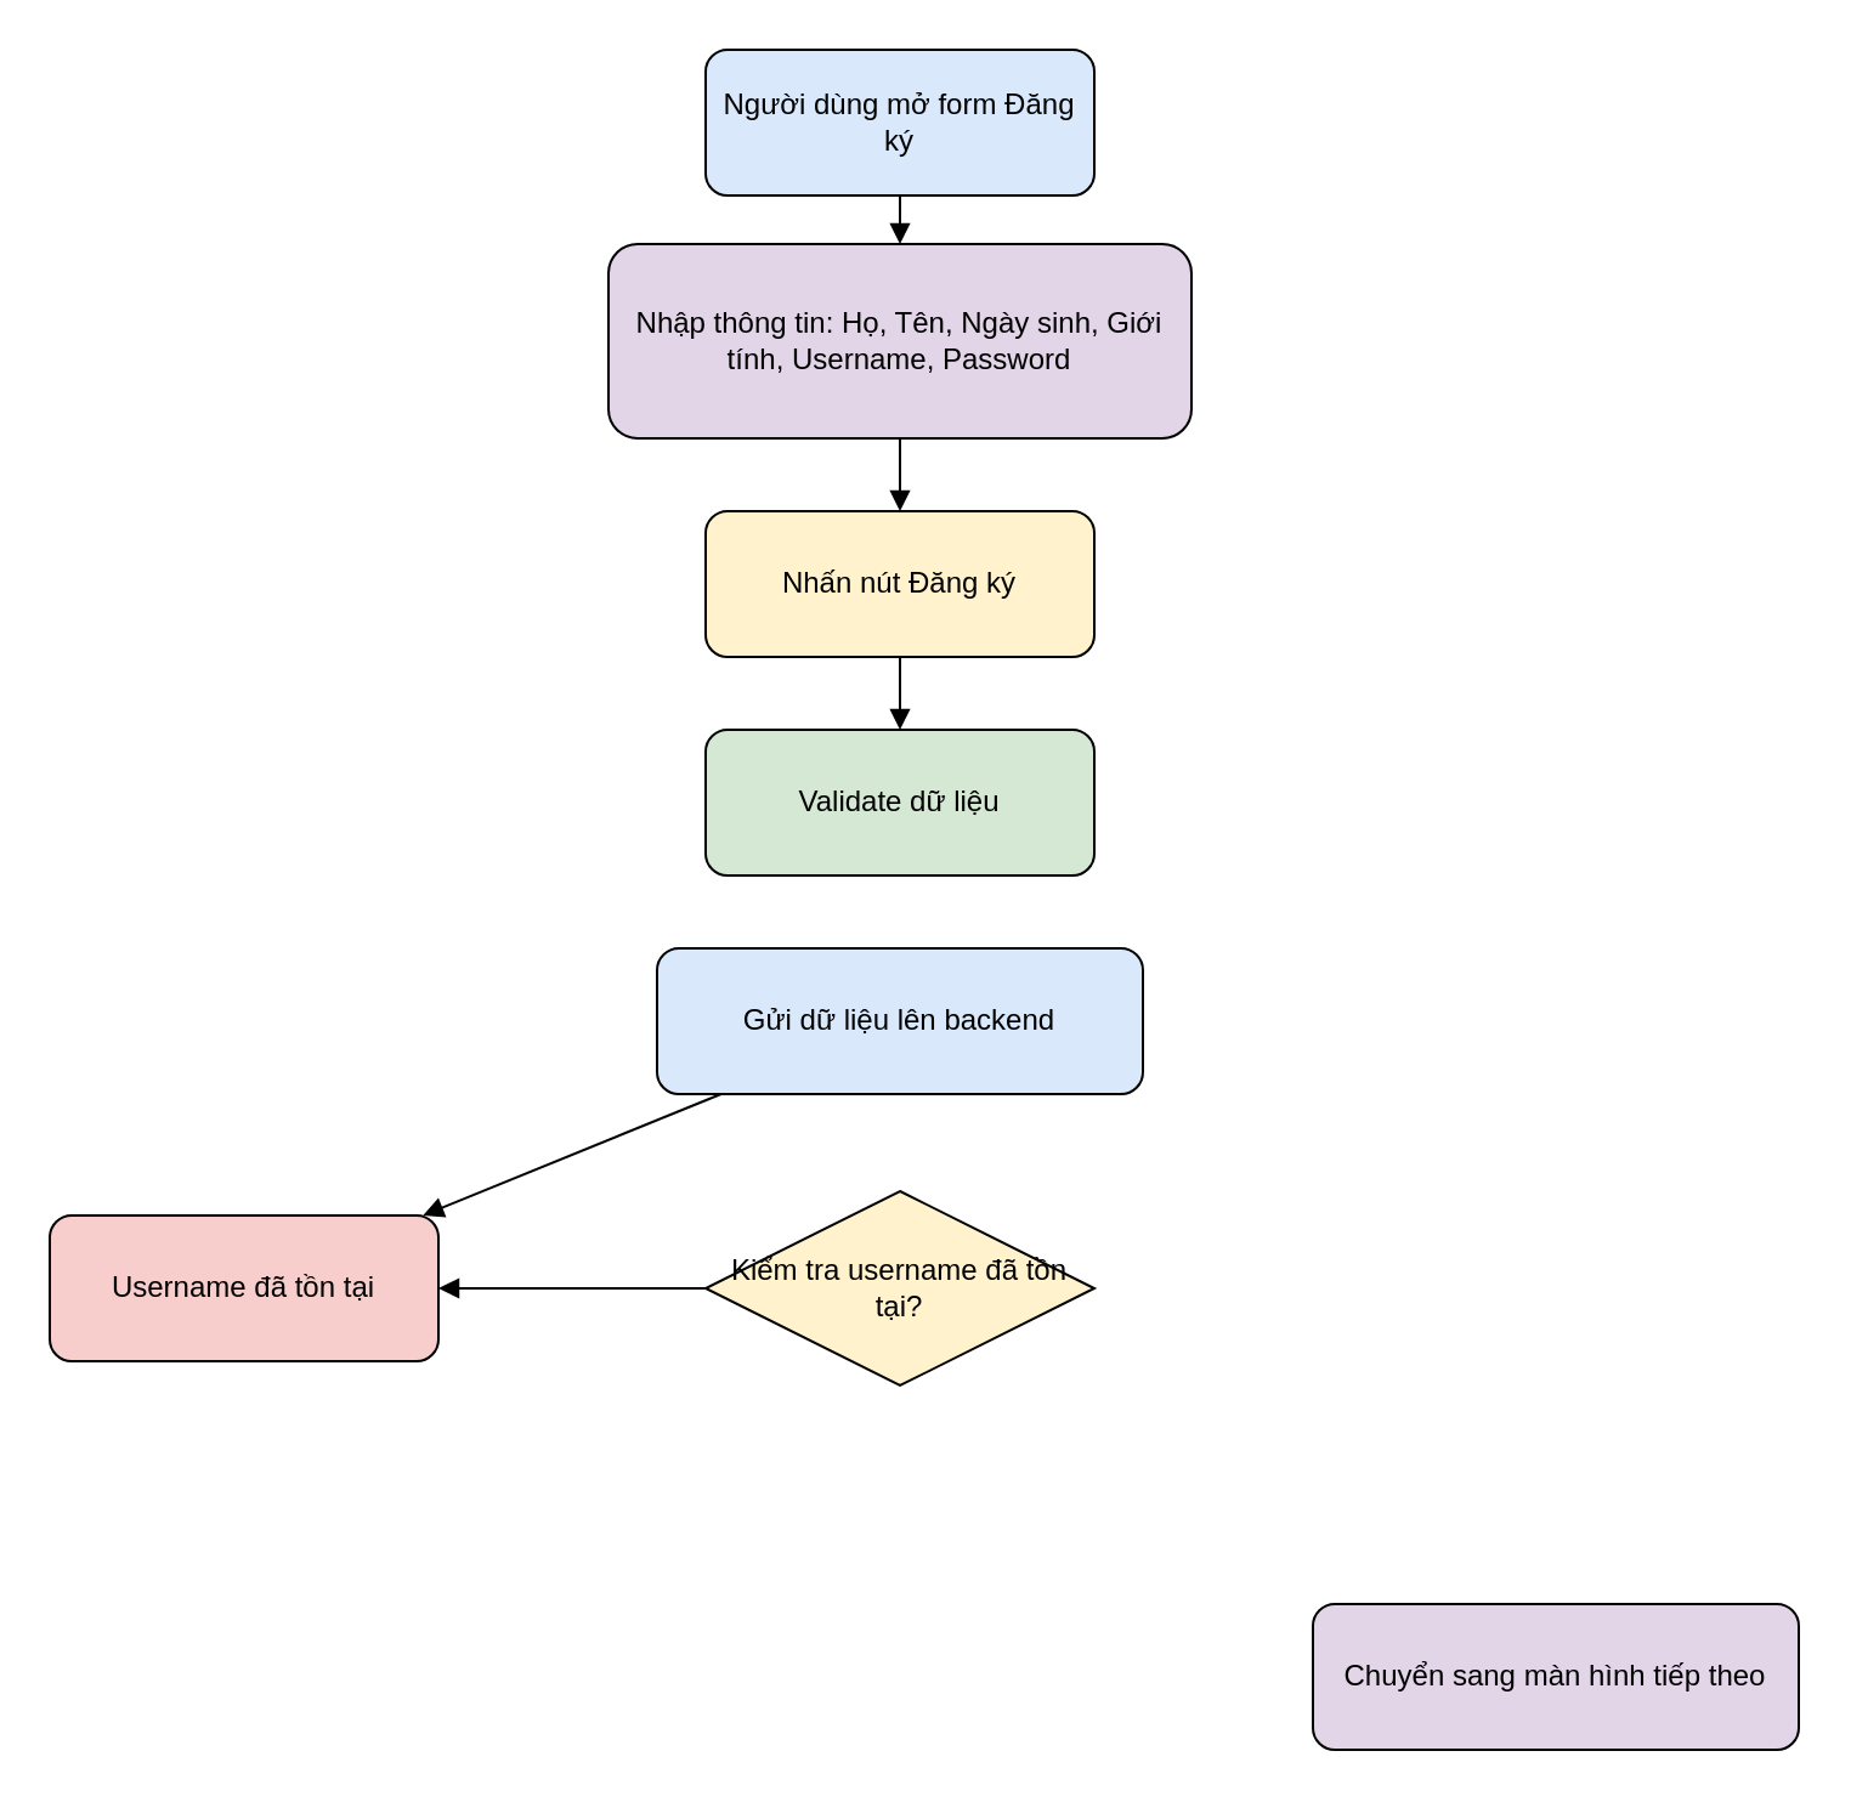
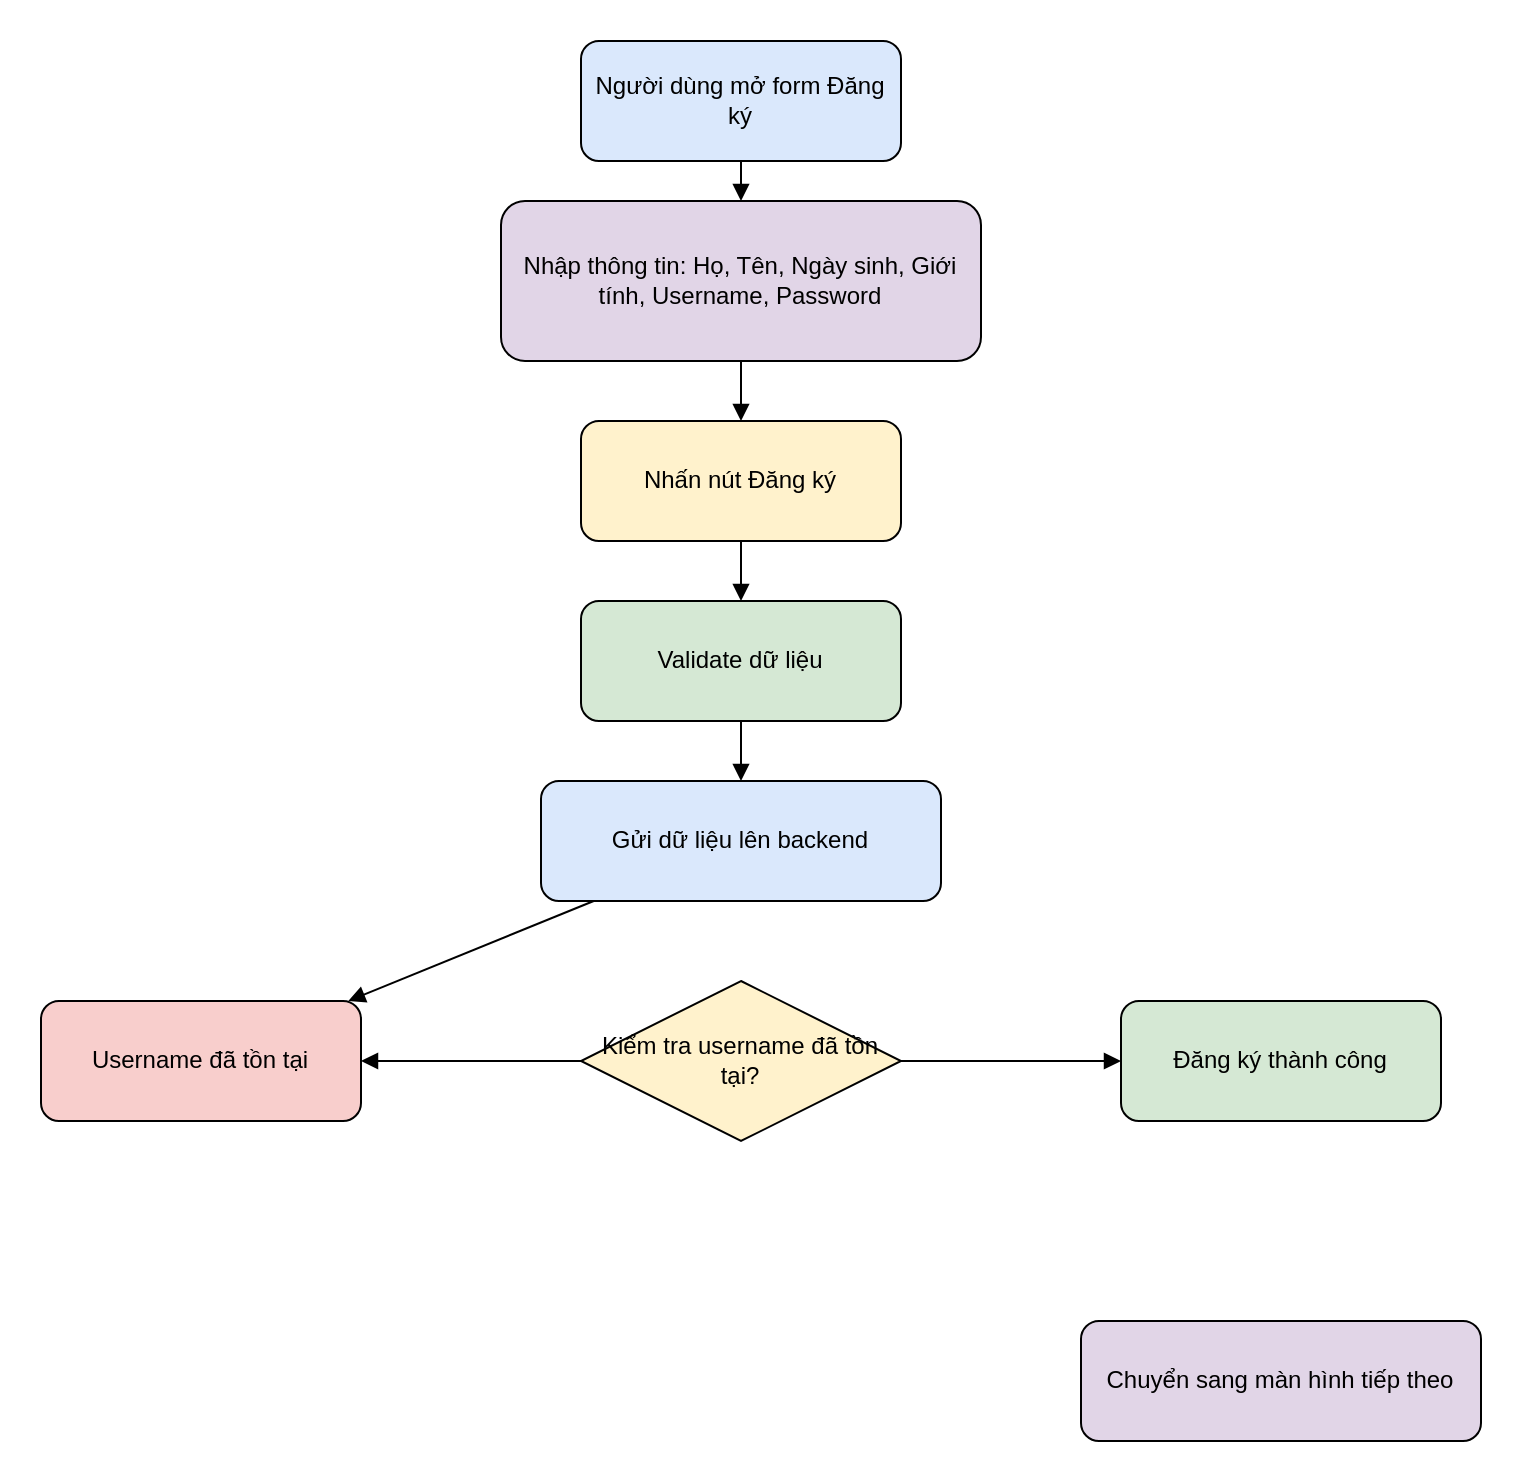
  <mxCell id="0" />
  <mxCell id="1" parent="0" />
  <mxCell id="2" value="Người dùng mở form Đăng ký" style="rounded=1;whiteSpace=wrap;html=1;fillColor=#dae8fc;" parent="1" vertex="1"><mxGeometry x="290" y="20" width="160" height="60" as="geometry" /></mxCell>
  <mxCell id="3" value="Nhập thông tin: Họ, Tên, Ngày sinh, Giới tính, Username, Password" style="rounded=1;whiteSpace=wrap;html=1;fillColor=#e1d5e7;" parent="1" vertex="1"><mxGeometry x="250" y="100" width="240" height="80" as="geometry" /></mxCell>
  <mxCell id="4" value="Nhấn nút Đăng ký" style="rounded=1;whiteSpace=wrap;html=1;fillColor=#fff2cc;" parent="1" vertex="1"><mxGeometry x="290" y="210" width="160" height="60" as="geometry" /></mxCell>
  <mxCell id="5" value="Validate dữ liệu" style="rounded=1;whiteSpace=wrap;html=1;fillColor=#d5e8d4;" parent="1" vertex="1"><mxGeometry x="290" y="300" width="160" height="60" as="geometry" /></mxCell>
  <mxCell id="6" value="Gửi dữ liệu lên backend" style="rounded=1;whiteSpace=wrap;html=1;fillColor=#dae8fc;" parent="1" vertex="1"><mxGeometry x="270" y="390" width="200" height="60" as="geometry" /></mxCell>
  <mxCell id="7" value="Kiểm tra username đã tồn tại?" style="rhombus;whiteSpace=wrap;html=1;fillColor=#fff2cc;" parent="1" vertex="1"><mxGeometry x="290" y="490" width="160" height="80" as="geometry" /></mxCell>
  <mxCell id="8" value="Username đã tồn tại" style="rounded=1;whiteSpace=wrap;html=1;fillColor=#f8cecc;" parent="1" vertex="1"><mxGeometry x="20" y="500" width="160" height="60" as="geometry" /></mxCell>
+ <mxCell id="9" value="Đăng ký thành công" style="rounded=1;whiteSpace=wrap;html=1;fillColor=#d5e8d4;" parent="1" vertex="1"><mxGeometry x="560" y="500" width="160" height="60" as="geometry" /></mxCell>
  <mxCell id="10" value="Chuyển sang màn hình tiếp theo" style="rounded=1;whiteSpace=wrap;html=1;fillColor=#e1d5e7;" parent="1" vertex="1"><mxGeometry x="540" y="660" width="200" height="60" as="geometry" /></mxCell>
  <mxCell id="11" style="endArrow=block;" parent="1" source="2" target="3" edge="1"><mxGeometry relative="1" as="geometry" /></mxCell>
  <mxCell id="12" style="endArrow=block;" parent="1" source="3" target="4" edge="1"><mxGeometry relative="1" as="geometry" /></mxCell>
  <mxCell id="13" style="endArrow=block;" parent="1" source="4" target="5" edge="1"><mxGeometry relative="1" as="geometry" /></mxCell>
+ <mxCell id="14" style="endArrow=block;" parent="1" source="5" target="6" edge="1"><mxGeometry relative="1" as="geometry" /></mxCell>
  <mxCell id="15" style="endArrow=block;" parent="1" source="6" target="8" edge="1"><mxGeometry relative="1" as="geometry" /></mxCell>
  <mxCell id="16" style="endArrow=block;" parent="1" source="7" target="8" edge="1"><mxGeometry relative="1" as="geometry" /></mxCell>
+ <mxCell id="17" style="endArrow=block;" parent="1" source="7" target="9" edge="1"><mxGeometry relative="1" as="geometry" /></mxCell>
